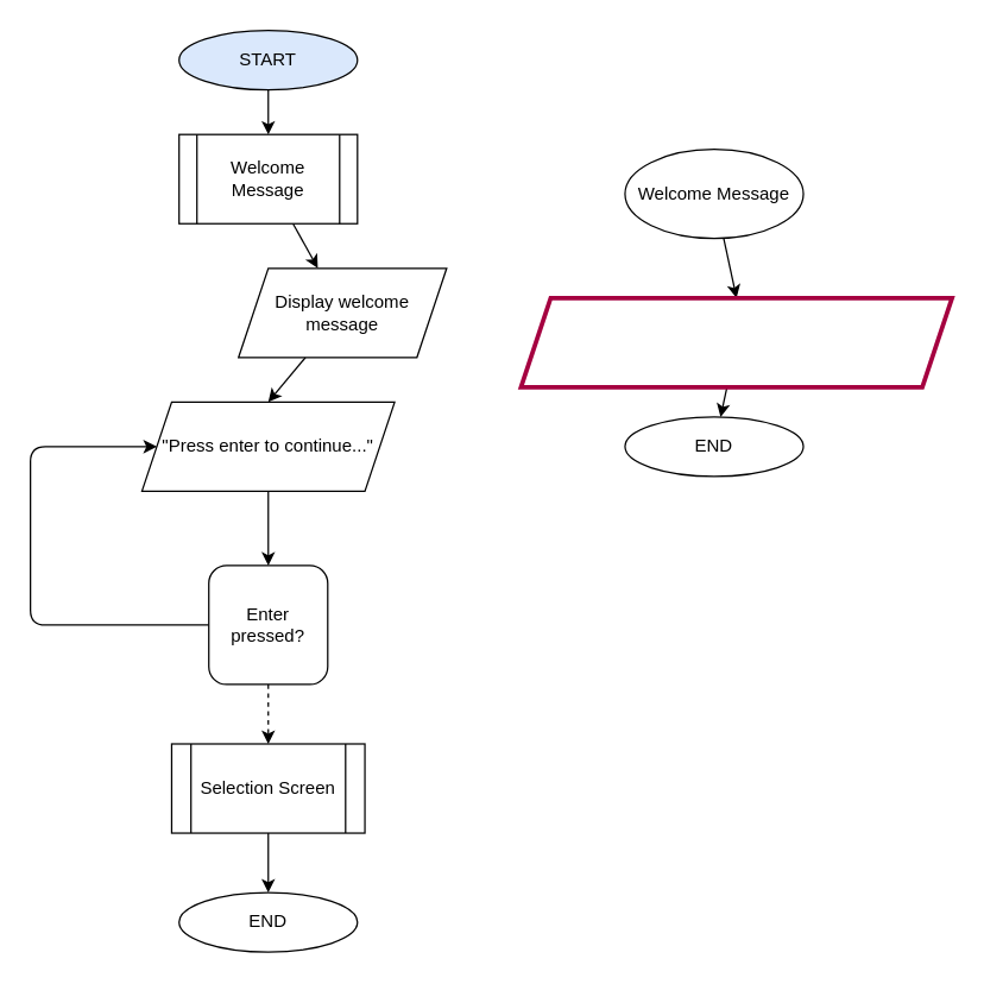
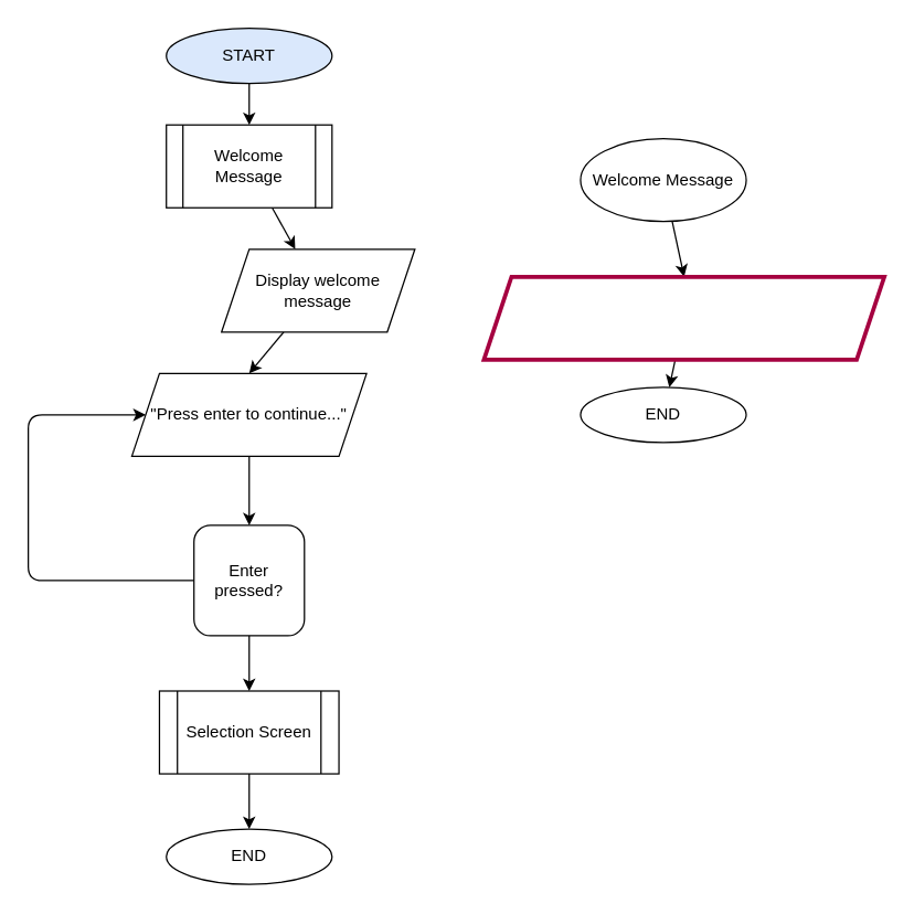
  <mxCell id="0" />
  <mxCell id="1" parent="0" />
  <mxCell id="2" style="edgeStyle=none;html=1;entryX=0.5;entryY=0;entryDx=0;entryDy=0;" edge="1" parent="1" source="3" target="14"><mxGeometry relative="1" as="geometry" /></mxCell>
  <mxCell id="3" value="START" style="ellipse;whiteSpace=wrap;html=1;fillColor=#dae8fc;" parent="1" vertex="1"><mxGeometry x="120" y="20" width="120" height="40" as="geometry" /></mxCell>
  <mxCell id="4" style="edgeStyle=none;html=1;entryX=0.5;entryY=0;entryDx=0;entryDy=0;" edge="1" parent="1" source="5" target="7"><mxGeometry relative="1" as="geometry" /></mxCell>
  <mxCell id="5" value="Display welcome message" style="shape=parallelogram;perimeter=parallelogramPerimeter;whiteSpace=wrap;html=1;fixedSize=1;" vertex="1" parent="1"><mxGeometry x="160" y="180" width="140" height="60" as="geometry" /></mxCell>
  <mxCell id="6" style="edgeStyle=none;html=1;entryX=0.5;entryY=0;entryDx=0;entryDy=0;" edge="1" parent="1" source="7" target="10"><mxGeometry relative="1" as="geometry" /></mxCell>
  <mxCell id="7" value="&quot;Press enter to continue...&quot;" style="shape=parallelogram;perimeter=parallelogramPerimeter;whiteSpace=wrap;html=1;fixedSize=1;" vertex="1" parent="1"><mxGeometry x="95" y="270" width="170" height="60" as="geometry" /></mxCell>
- <mxCell id="8" style="edgeStyle=none;html=1;entryX=0.5;entryY=0;entryDx=0;entryDy=0;dashed=1;" edge="1" parent="1" source="10" target="12"><mxGeometry relative="1" as="geometry" /></mxCell>
+ <mxCell id="8" style="edgeStyle=none;html=1;entryX=0.5;entryY=0;entryDx=0;entryDy=0;" edge="1" parent="1" source="10" target="12"><mxGeometry relative="1" as="geometry" /></mxCell>
  <mxCell id="9" style="edgeStyle=none;html=1;entryX=0;entryY=0.5;entryDx=0;entryDy=0;" edge="1" parent="1" source="10" target="7"><mxGeometry relative="1" as="geometry"><Array as="points"><mxPoint x="20" y="420" /><mxPoint x="20" y="300" /></Array></mxGeometry></mxCell>
  <mxCell id="10" value="Enter pressed?" style="whiteSpace=wrap;html=1;rounded=1;" vertex="1" parent="1"><mxGeometry x="140" y="380" width="80" height="80" as="geometry" /></mxCell>
  <mxCell id="11" style="edgeStyle=none;html=1;entryX=0.5;entryY=0;entryDx=0;entryDy=0;" edge="1" parent="1" source="12" target="20"><mxGeometry relative="1" as="geometry" /></mxCell>
  <mxCell id="12" value="Selection Screen" style="shape=process;whiteSpace=wrap;html=1;backgroundOutline=1;" vertex="1" parent="1"><mxGeometry x="115" y="500" width="130" height="60" as="geometry" /></mxCell>
  <mxCell id="13" style="edgeStyle=none;html=1;" edge="1" parent="1" source="14" target="5"><mxGeometry relative="1" as="geometry" /></mxCell>
  <mxCell id="14" value="Welcome Message" style="shape=process;whiteSpace=wrap;html=1;backgroundOutline=1;" vertex="1" parent="1"><mxGeometry x="120" y="90" width="120" height="60" as="geometry" /></mxCell>
  <mxCell id="15" style="edgeStyle=none;html=1;entryX=0.5;entryY=0;entryDx=0;entryDy=0;" edge="1" parent="1" source="16" target="18"><mxGeometry relative="1" as="geometry" /></mxCell>
  <mxCell id="16" value="Welcome Message" style="ellipse;whiteSpace=wrap;html=1;" vertex="1" parent="1"><mxGeometry x="420" y="100" width="120" height="60" as="geometry" /></mxCell>
  <mxCell id="17" style="edgeStyle=none;html=1;" edge="1" parent="1" source="18" target="19"><mxGeometry relative="1" as="geometry" /></mxCell>
  <mxCell id="18" value="Display ASCII art of application title IN PINK" style="shape=parallelogram;perimeter=parallelogramPerimeter;whiteSpace=wrap;html=1;fixedSize=1;fillColor=none;fontColor=#ffffff;strokeColor=#A50040;strokeWidth=3;" vertex="1" parent="1"><mxGeometry x="350" y="200" width="290" height="60" as="geometry" /></mxCell>
  <mxCell id="19" value="END" style="ellipse;whiteSpace=wrap;html=1;" vertex="1" parent="1"><mxGeometry x="420" y="280" width="120" height="40" as="geometry" /></mxCell>
  <mxCell id="20" value="END" style="ellipse;whiteSpace=wrap;html=1;" vertex="1" parent="1"><mxGeometry x="120" y="600" width="120" height="40" as="geometry" /></mxCell>
